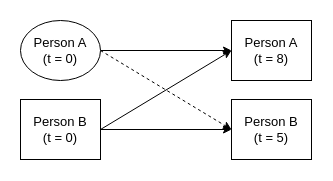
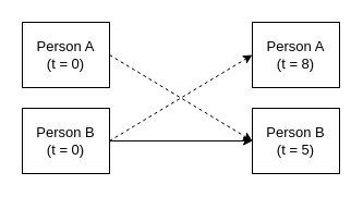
  <mxCell id="0" />
  <mxCell id="1" parent="0" />
- <mxCell id="2" style="edgeStyle=orthogonalEdgeStyle;rounded=0;orthogonalLoop=1;jettySize=auto;html=1;strokeWidth=1;fontSize=13;" parent="1" source="4" target="8" edge="1"><mxGeometry relative="1" as="geometry" /></mxCell>
  <mxCell id="3" style="rounded=0;orthogonalLoop=1;jettySize=auto;html=1;entryX=0;entryY=0.5;entryDx=0;entryDy=0;exitX=1;exitY=0.5;exitDx=0;exitDy=0;dashed=1;strokeWidth=1;fontSize=13;" parent="1" source="4" target="9" edge="1"><mxGeometry relative="1" as="geometry" /></mxCell>
- <mxCell id="4" value="Person A&lt;br style=&quot;font-size: 13px&quot;&gt;(t = 0)" style="ellipse;whiteSpace=wrap;html=1;strokeWidth=1;fontSize=13;" parent="1" vertex="1"><mxGeometry x="20" y="20" width="80" height="60" as="geometry" /></mxCell>
+ <mxCell id="4" value="Person A&lt;br style=&quot;font-size: 13px&quot;&gt;(t = 0)" style="rounded=0;whiteSpace=wrap;html=1;strokeWidth=1;fontSize=13;" parent="1" vertex="1"><mxGeometry x="20" y="20" width="80" height="60" as="geometry" /></mxCell>
  <mxCell id="5" style="edgeStyle=orthogonalEdgeStyle;rounded=0;orthogonalLoop=1;jettySize=auto;html=1;strokeWidth=1;fontSize=13;" parent="1" source="7" target="9" edge="1"><mxGeometry relative="1" as="geometry" /></mxCell>
- <mxCell id="6" style="edgeStyle=none;rounded=0;orthogonalLoop=1;jettySize=auto;html=1;entryX=0;entryY=0.5;entryDx=0;entryDy=0;dashed=0;exitX=1;exitY=0.5;exitDx=0;exitDy=0;strokeWidth=1;fontSize=13;" parent="1" source="7" target="8" edge="1"><mxGeometry relative="1" as="geometry" /></mxCell>
+ <mxCell id="6" style="edgeStyle=none;rounded=0;orthogonalLoop=1;jettySize=auto;html=1;entryX=0;entryY=0.5;entryDx=0;entryDy=0;dashed=1;exitX=1;exitY=0.5;exitDx=0;exitDy=0;strokeWidth=1;fontSize=13;" parent="1" source="7" target="8" edge="1"><mxGeometry relative="1" as="geometry" /></mxCell>
  <mxCell id="7" value="Person B&lt;br style=&quot;font-size: 13px&quot;&gt;(t = 0)" style="rounded=0;whiteSpace=wrap;html=1;strokeWidth=1;fontSize=13;" parent="1" vertex="1"><mxGeometry x="20" y="99" width="80" height="60" as="geometry" /></mxCell>
  <mxCell id="8" value="Person A&lt;br style=&quot;font-size: 13px&quot;&gt;(t = 8)" style="rounded=0;whiteSpace=wrap;html=1;strokeWidth=1;fontSize=13;" parent="1" vertex="1"><mxGeometry x="231" y="20" width="80" height="60" as="geometry" /></mxCell>
  <mxCell id="9" value="Person B&lt;br style=&quot;font-size: 13px&quot;&gt;(t = 5)" style="rounded=0;whiteSpace=wrap;html=1;strokeWidth=1;fontSize=13;" parent="1" vertex="1"><mxGeometry x="231" y="99" width="80" height="60" as="geometry" /></mxCell>
